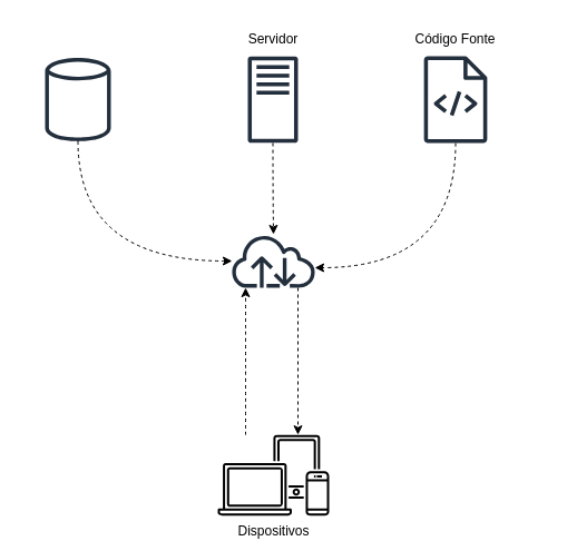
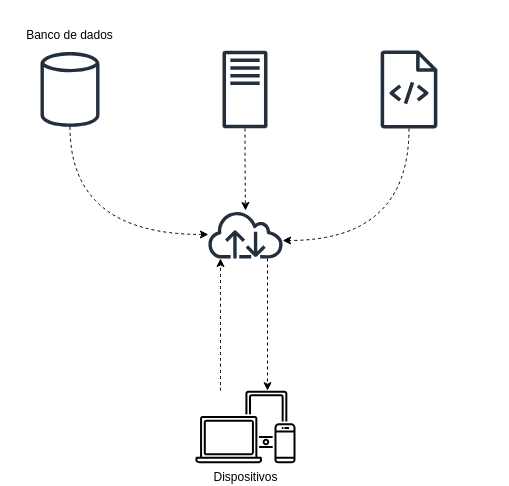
  <mxCell id="0" />
  <mxCell id="1" parent="0" />
  <mxCell id="2" style="edgeStyle=orthogonalEdgeStyle;rounded=0;orthogonalLoop=1;jettySize=auto;html=1;curved=1;dashed=1;" edge="1" parent="1" source="3" target="5"><mxGeometry relative="1" as="geometry"><Array as="points"><mxPoint x="220" y="340" /><mxPoint x="220" y="340" /></Array></mxGeometry></mxCell>
  <mxCell id="3" value="&lt;font color=&quot;#000000&quot;&gt;Dispositivos&lt;/font&gt;" style="sketch=0;outlineConnect=0;gradientColor=none;fontColor=#545B64;strokeColor=none;fillColor=#000000;dashed=0;verticalLabelPosition=bottom;verticalAlign=top;align=center;html=1;fontSize=12;fontStyle=0;aspect=fixed;shape=mxgraph.aws4.illustration_devices;pointerEvents=1" vertex="1" parent="1"><mxGeometry x="195" y="390" width="100" height="73" as="geometry" /></mxCell>
  <mxCell id="4" style="edgeStyle=orthogonalEdgeStyle;rounded=0;orthogonalLoop=1;jettySize=auto;html=1;dashed=1;" edge="1" parent="1"><mxGeometry relative="1" as="geometry"><mxPoint x="267" y="258" as="sourcePoint" /><mxPoint x="267" y="390.129" as="targetPoint" /></mxGeometry></mxCell>
  <mxCell id="5" value="" style="sketch=0;outlineConnect=0;fontColor=#232F3E;gradientColor=none;fillColor=#232F3D;strokeColor=none;dashed=0;verticalLabelPosition=bottom;verticalAlign=top;align=center;html=1;fontSize=12;fontStyle=0;aspect=fixed;pointerEvents=1;shape=mxgraph.aws4.internet;" vertex="1" parent="1"><mxGeometry x="206" y="210" width="78" height="48" as="geometry" /></mxCell>
  <mxCell id="6" style="edgeStyle=orthogonalEdgeStyle;rounded=0;orthogonalLoop=1;jettySize=auto;html=1;curved=1;dashed=1;" edge="1" parent="1" source="7" target="5"><mxGeometry relative="1" as="geometry"><Array as="points"><mxPoint x="70" y="234" /></Array></mxGeometry></mxCell>
  <mxCell id="7" value="" style="sketch=0;outlineConnect=0;fontColor=#232F3E;gradientColor=none;fillColor=#232F3D;strokeColor=none;dashed=0;verticalLabelPosition=bottom;verticalAlign=top;align=center;html=1;fontSize=12;fontStyle=0;aspect=fixed;pointerEvents=1;shape=mxgraph.aws4.generic_database;" vertex="1" parent="1"><mxGeometry x="40" y="50" width="59" height="78" as="geometry" /></mxCell>
  <mxCell id="8" style="edgeStyle=orthogonalEdgeStyle;rounded=0;orthogonalLoop=1;jettySize=auto;html=1;curved=1;dashed=1;" edge="1" parent="1" source="9" target="5"><mxGeometry relative="1" as="geometry" /></mxCell>
  <mxCell id="9" value="" style="sketch=0;outlineConnect=0;fontColor=#232F3E;gradientColor=none;fillColor=#232F3D;strokeColor=none;dashed=0;verticalLabelPosition=bottom;verticalAlign=top;align=center;html=1;fontSize=12;fontStyle=0;aspect=fixed;pointerEvents=1;shape=mxgraph.aws4.traditional_server;" vertex="1" parent="1"><mxGeometry x="222" y="50" width="45" height="78" as="geometry" /></mxCell>
  <mxCell id="10" style="edgeStyle=orthogonalEdgeStyle;rounded=0;orthogonalLoop=1;jettySize=auto;html=1;curved=1;dashed=1;" edge="1" parent="1" source="11" target="5"><mxGeometry relative="1" as="geometry"><Array as="points"><mxPoint x="408" y="240" /></Array></mxGeometry></mxCell>
  <mxCell id="11" value="" style="sketch=0;outlineConnect=0;fontColor=#232F3E;gradientColor=none;fillColor=#232F3D;strokeColor=none;dashed=0;verticalLabelPosition=bottom;verticalAlign=top;align=center;html=1;fontSize=12;fontStyle=0;aspect=fixed;pointerEvents=1;shape=mxgraph.aws4.source_code;" vertex="1" parent="1"><mxGeometry x="380" y="50" width="57" height="78" as="geometry" /></mxCell>
- <mxCell id="12" value="Código Fonte" style="text;html=1;strokeColor=none;fillColor=none;align=center;verticalAlign=middle;whiteSpace=wrap;rounded=0;" vertex="1" parent="1"><mxGeometry x="330" y="20" width="157" height="30" as="geometry" /></mxCell>
- <mxCell id="14" value="Servidor" style="text;html=1;strokeColor=none;fillColor=none;align=center;verticalAlign=middle;whiteSpace=wrap;rounded=0;" vertex="1" parent="1"><mxGeometry x="215" y="20" width="60" height="30" as="geometry" /></mxCell>
+ <mxCell id="13" value="Banco de dados" style="text;html=1;strokeColor=none;fillColor=none;align=center;verticalAlign=middle;whiteSpace=wrap;rounded=0;" vertex="1" parent="1"><mxGeometry x="20" y="20" width="99" height="30" as="geometry" /></mxCell>
